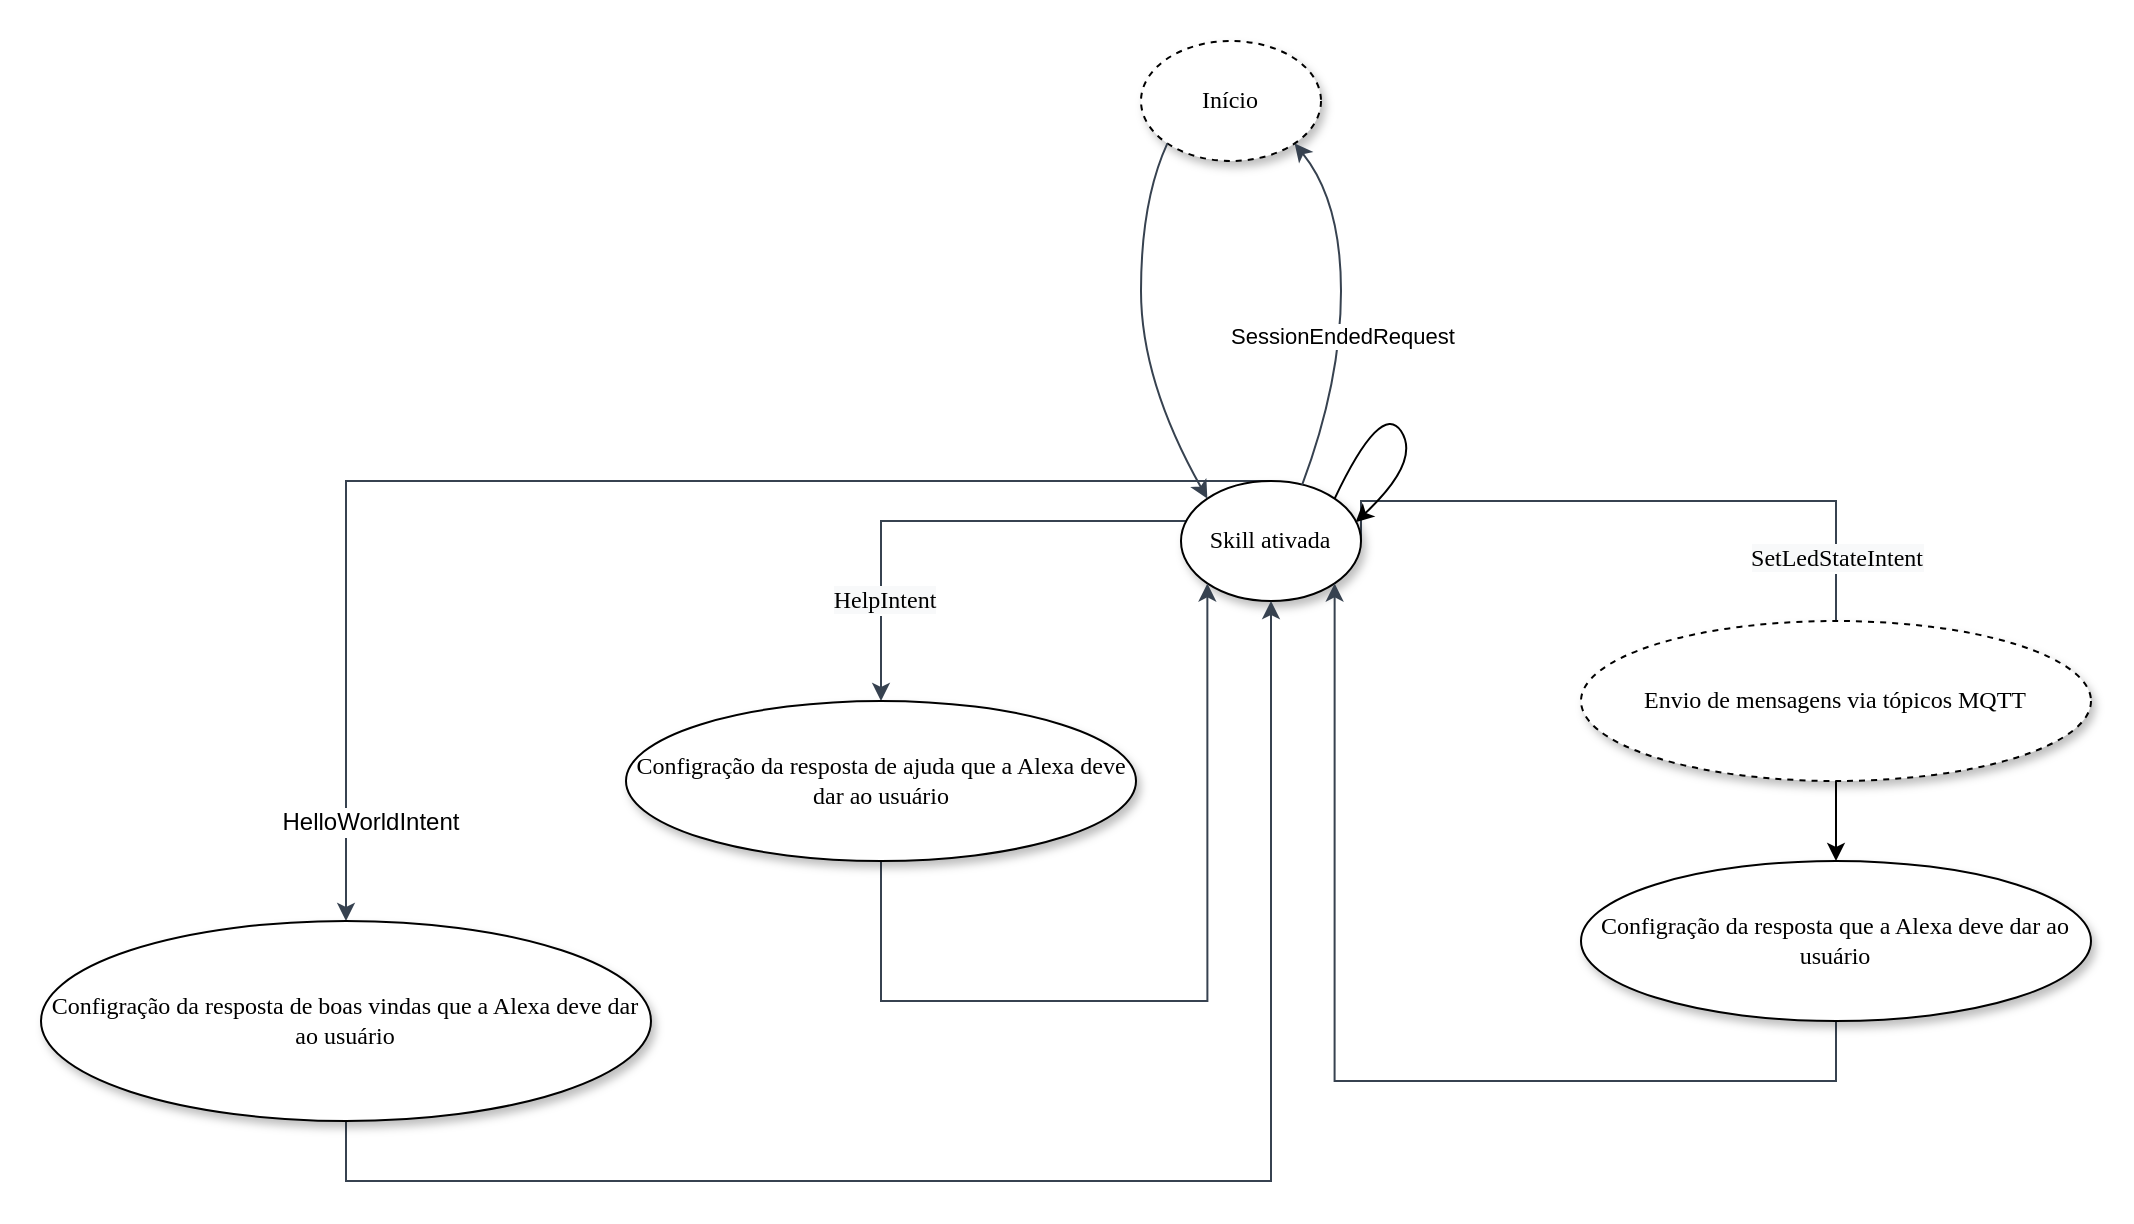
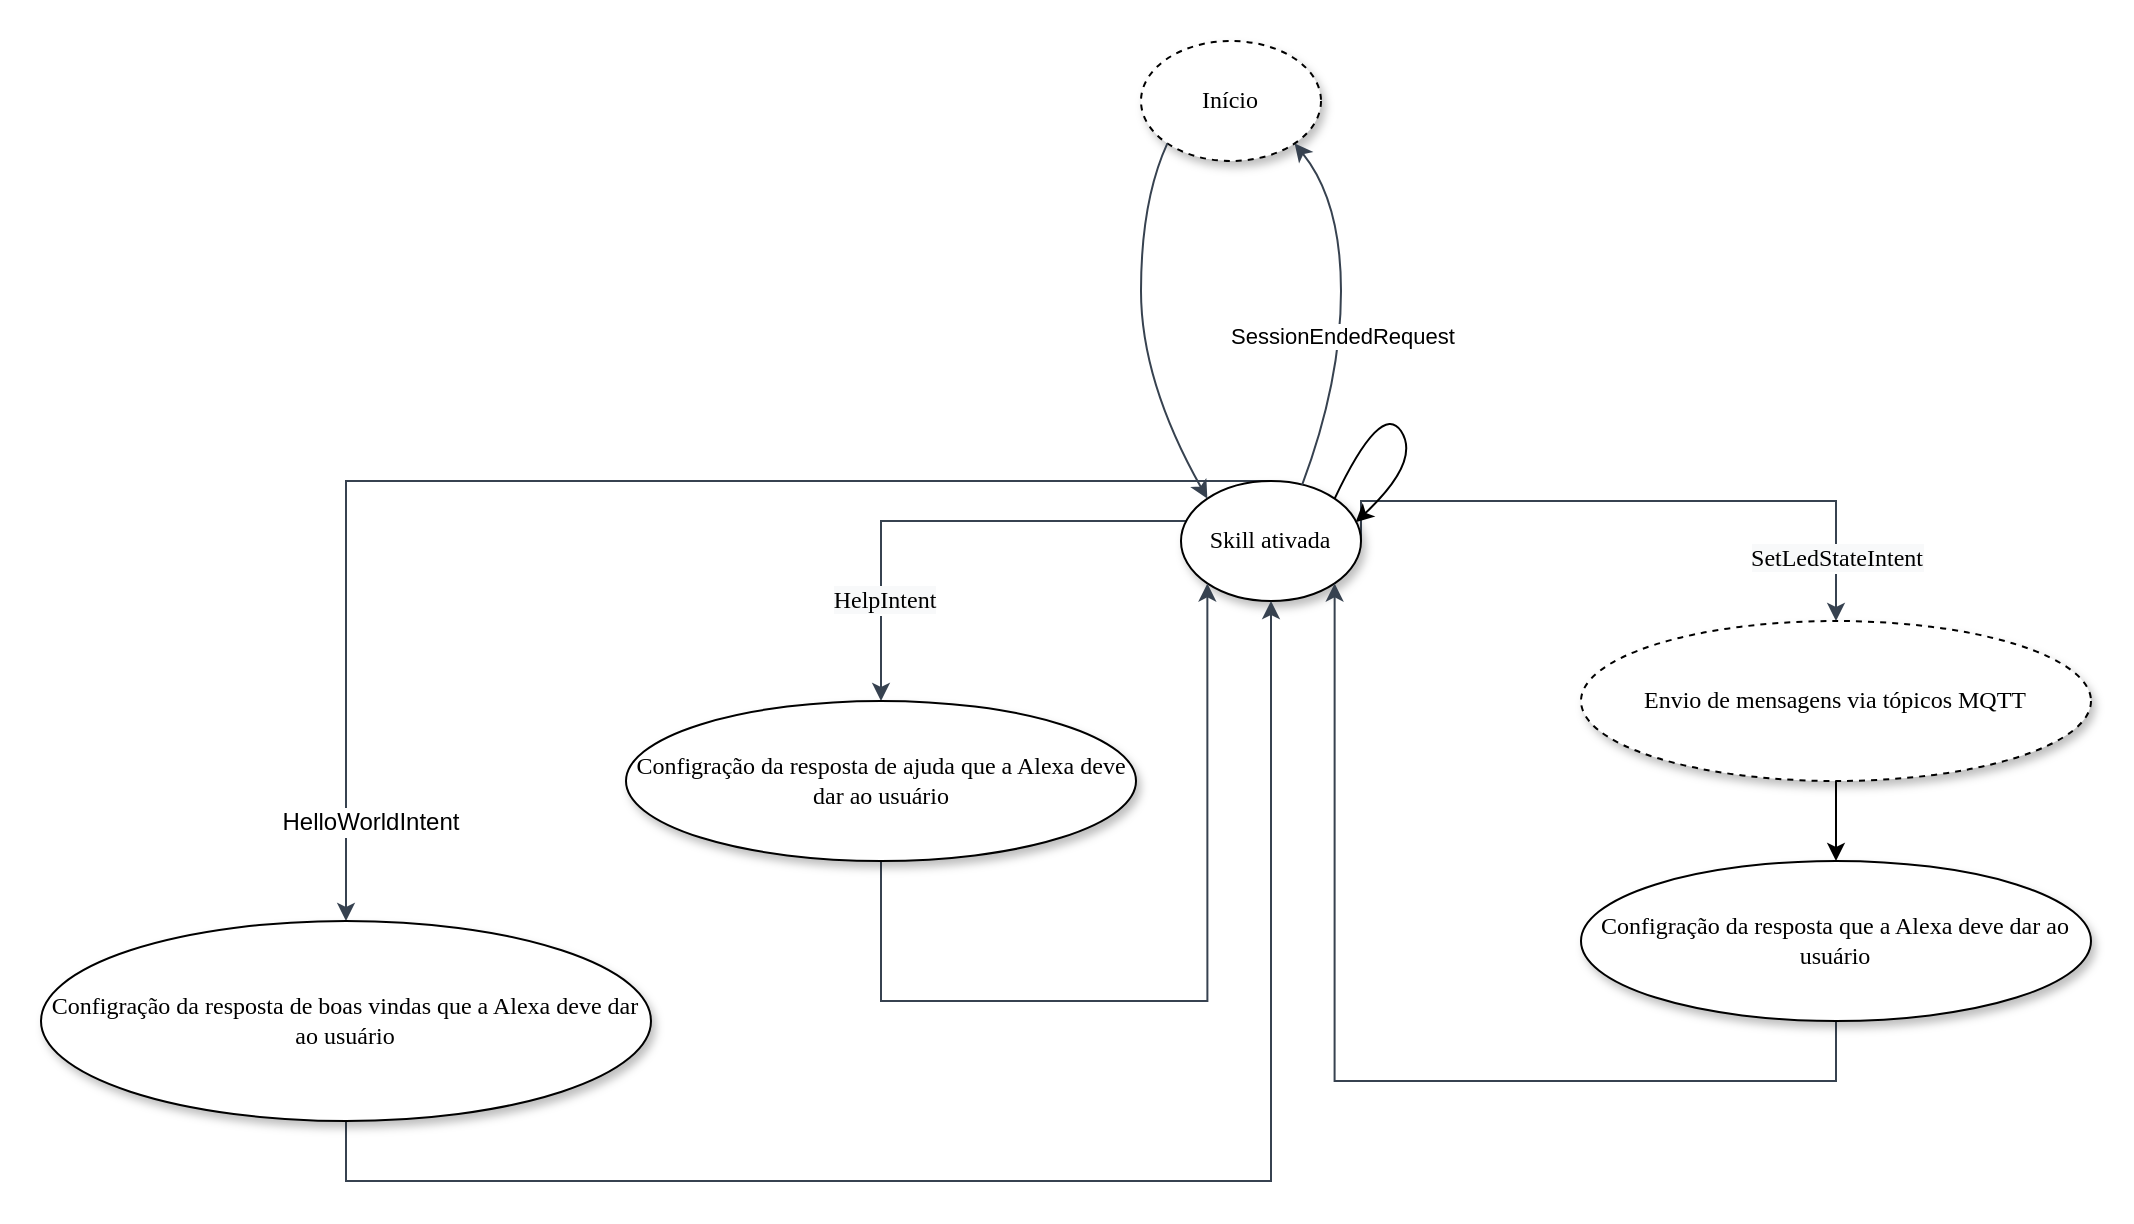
  <mxCell id="0" />
  <mxCell id="1" parent="0" />
  <mxCell id="2" style="edgeStyle=orthogonalEdgeStyle;rounded=0;orthogonalLoop=1;jettySize=auto;html=1;entryX=0.5;entryY=0;entryDx=0;entryDy=0;strokeColor=#374250;" parent="1" source="8" target="20" edge="1"><mxGeometry relative="1" as="geometry"><mxPoint x="440" y="340" as="targetPoint" /><Array as="points"><mxPoint x="440" y="260" /></Array></mxGeometry></mxCell>
  <mxCell id="3" value="&lt;span style=&quot;font-family: Verdana; font-size: 12px; background-color: rgb(248, 249, 250);&quot;&gt;HelpIntent&lt;/span&gt;" style="edgeLabel;html=1;align=center;verticalAlign=middle;resizable=0;points=[];" parent="2" vertex="1" connectable="0"><mxGeometry x="0.2" relative="1" as="geometry"><mxPoint x="-5" y="39" as="offset" /></mxGeometry></mxCell>
  <mxCell id="4" style="edgeStyle=orthogonalEdgeStyle;rounded=0;orthogonalLoop=1;jettySize=auto;html=1;entryX=0.5;entryY=0;entryDx=0;entryDy=0;strokeColor=#374250;" parent="1" source="8" target="15" edge="1"><mxGeometry relative="1" as="geometry"><Array as="points"><mxPoint x="173" y="240" /></Array></mxGeometry></mxCell>
  <mxCell id="5" value="&lt;font style=&quot;font-size: 12px;&quot;&gt;HelloWorldIntent&lt;/font&gt;" style="edgeLabel;html=1;align=center;verticalAlign=middle;resizable=0;points=[];" parent="4" vertex="1" connectable="0"><mxGeometry x="0.201" y="1" relative="1" as="geometry"><mxPoint x="-41" y="169" as="offset" /></mxGeometry></mxCell>
- <mxCell id="6" style="edgeStyle=orthogonalEdgeStyle;rounded=0;orthogonalLoop=1;jettySize=auto;html=1;exitX=1;exitY=0.5;exitDx=0;exitDy=0;entryX=0.5;entryY=0;entryDx=0;entryDy=0;strokeColor=#374250;fontSize=12;endArrow=none;" parent="1" source="8" target="11" edge="1"><mxGeometry relative="1" as="geometry"><Array as="points"><mxPoint x="918" y="250" /></Array></mxGeometry></mxCell>
+ <mxCell id="6" style="edgeStyle=orthogonalEdgeStyle;rounded=0;orthogonalLoop=1;jettySize=auto;html=1;exitX=1;exitY=0.5;exitDx=0;exitDy=0;entryX=0.5;entryY=0;entryDx=0;entryDy=0;strokeColor=#374250;fontSize=12;" parent="1" source="8" target="11" edge="1"><mxGeometry relative="1" as="geometry"><Array as="points"><mxPoint x="918" y="250" /></Array></mxGeometry></mxCell>
  <mxCell id="7" value="&lt;span style=&quot;font-family: Verdana; background-color: rgb(248, 249, 250);&quot;&gt;SetLedStateIntent&lt;/span&gt;" style="edgeLabel;html=1;align=center;verticalAlign=middle;resizable=0;points=[];fontSize=12;" parent="6" vertex="1" connectable="0"><mxGeometry x="0.83" y="-1" relative="1" as="geometry"><mxPoint x="1" y="-5" as="offset" /></mxGeometry></mxCell>
  <mxCell id="8" value="Skill ativada" style="ellipse;whiteSpace=wrap;html=1;rounded=0;shadow=1;comic=0;labelBackgroundColor=none;strokeWidth=1;fontFamily=Verdana;fontSize=12;align=center;" parent="1" vertex="1"><mxGeometry x="590" y="240" width="90" height="60" as="geometry" /></mxCell>
  <mxCell id="9" value="Início" style="ellipse;whiteSpace=wrap;html=1;rounded=0;shadow=1;comic=0;labelBackgroundColor=none;strokeWidth=1;fontFamily=Verdana;fontSize=12;align=center;dashed=1;" parent="1" vertex="1"><mxGeometry x="570" y="20" width="90" height="60" as="geometry" /></mxCell>
  <mxCell id="10" style="edgeStyle=orthogonalEdgeStyle;rounded=0;orthogonalLoop=1;jettySize=auto;html=1;entryX=0.5;entryY=0;entryDx=0;entryDy=0;" parent="1" source="11" target="13" edge="1"><mxGeometry relative="1" as="geometry" /></mxCell>
  <mxCell id="11" value="&lt;span&gt;Envio de mensagens via tópicos MQTT&lt;/span&gt;" style="ellipse;whiteSpace=wrap;html=1;rounded=0;shadow=1;comic=0;labelBackgroundColor=none;strokeWidth=1;fontFamily=Verdana;fontSize=12;align=center;dashed=1;" parent="1" vertex="1"><mxGeometry x="790" y="310" width="255" height="80" as="geometry" /></mxCell>
  <mxCell id="12" style="edgeStyle=orthogonalEdgeStyle;rounded=0;orthogonalLoop=1;jettySize=auto;html=1;entryX=1;entryY=1;entryDx=0;entryDy=0;strokeColor=#374250;fontSize=12;" parent="1" source="13" target="8" edge="1"><mxGeometry relative="1" as="geometry"><Array as="points"><mxPoint x="918" y="540" /><mxPoint x="667" y="540" /></Array></mxGeometry></mxCell>
  <mxCell id="13" value="&lt;span&gt;Configração da resposta que a Alexa deve dar ao usuário&lt;/span&gt;" style="ellipse;whiteSpace=wrap;html=1;rounded=0;shadow=1;comic=0;labelBackgroundColor=none;strokeWidth=1;fontFamily=Verdana;fontSize=12;align=center;" parent="1" vertex="1"><mxGeometry x="790" y="430" width="255" height="80" as="geometry" /></mxCell>
  <mxCell id="14" style="edgeStyle=orthogonalEdgeStyle;rounded=0;orthogonalLoop=1;jettySize=auto;html=1;entryX=0.5;entryY=1;entryDx=0;entryDy=0;strokeColor=#374250;fontSize=12;" parent="1" source="15" target="8" edge="1"><mxGeometry relative="1" as="geometry"><Array as="points"><mxPoint x="173" y="590" /><mxPoint x="635" y="590" /></Array></mxGeometry></mxCell>
  <mxCell id="15" value="&lt;span&gt;Configração da resposta de boas vindas que a Alexa deve dar ao usuário&lt;/span&gt;" style="ellipse;whiteSpace=wrap;html=1;rounded=0;shadow=1;comic=0;labelBackgroundColor=none;strokeWidth=1;fontFamily=Verdana;fontSize=12;align=center;" parent="1" vertex="1"><mxGeometry x="20" y="460" width="305" height="100" as="geometry" /></mxCell>
  <mxCell id="16" value="" style="curved=1;endArrow=classic;html=1;rounded=0;strokeColor=#374250;exitX=0;exitY=1;exitDx=0;exitDy=0;entryX=0;entryY=0;entryDx=0;entryDy=0;" parent="1" source="9" target="8" edge="1"><mxGeometry width="50" height="50" relative="1" as="geometry"><mxPoint x="510" y="140" as="sourcePoint" /><mxPoint x="560" y="90" as="targetPoint" /><Array as="points"><mxPoint x="570" y="100" /><mxPoint x="570" y="190" /></Array></mxGeometry></mxCell>
  <mxCell id="17" value="" style="curved=1;endArrow=classic;html=1;rounded=0;strokeColor=#374250;exitX=0.673;exitY=0.033;exitDx=0;exitDy=0;entryX=1;entryY=1;entryDx=0;entryDy=0;exitPerimeter=0;" parent="1" source="8" target="9" edge="1"><mxGeometry width="50" height="50" relative="1" as="geometry"><mxPoint x="800" y="120" as="sourcePoint" /><mxPoint x="850" y="70" as="targetPoint" /><Array as="points"><mxPoint x="670" y="190" /><mxPoint x="670" y="100" /></Array></mxGeometry></mxCell>
  <mxCell id="18" value="SessionEndedRequest" style="edgeLabel;html=1;align=center;verticalAlign=middle;resizable=0;points=[];" parent="17" vertex="1" connectable="0"><mxGeometry x="0.017" relative="1" as="geometry"><mxPoint y="15" as="offset" /></mxGeometry></mxCell>
  <mxCell id="19" style="edgeStyle=orthogonalEdgeStyle;rounded=0;orthogonalLoop=1;jettySize=auto;html=1;entryX=0;entryY=1;entryDx=0;entryDy=0;strokeColor=#374250;" parent="1" source="20" target="8" edge="1"><mxGeometry relative="1" as="geometry"><Array as="points"><mxPoint x="440" y="500" /><mxPoint x="603" y="500" /></Array></mxGeometry></mxCell>
  <mxCell id="20" value="&lt;span&gt;Configração da resposta de ajuda que a Alexa deve dar ao usuário&lt;/span&gt;" style="ellipse;whiteSpace=wrap;html=1;rounded=0;shadow=1;comic=0;labelBackgroundColor=none;strokeWidth=1;fontFamily=Verdana;fontSize=12;align=center;" parent="1" vertex="1"><mxGeometry x="312.5" y="350" width="255" height="80" as="geometry" /></mxCell>
  <mxCell id="21" value="" style="curved=1;endArrow=classic;html=1;rounded=0;exitX=1;exitY=0;exitDx=0;exitDy=0;entryX=0.97;entryY=0.344;entryDx=0;entryDy=0;entryPerimeter=0;" edge="1" parent="1" source="8" target="8"><mxGeometry width="50" height="50" relative="1" as="geometry"><mxPoint x="610" y="190" as="sourcePoint" /><mxPoint x="660" y="140" as="targetPoint" /><Array as="points"><mxPoint x="690" y="200" /><mxPoint x="710" y="230" /></Array></mxGeometry></mxCell>
